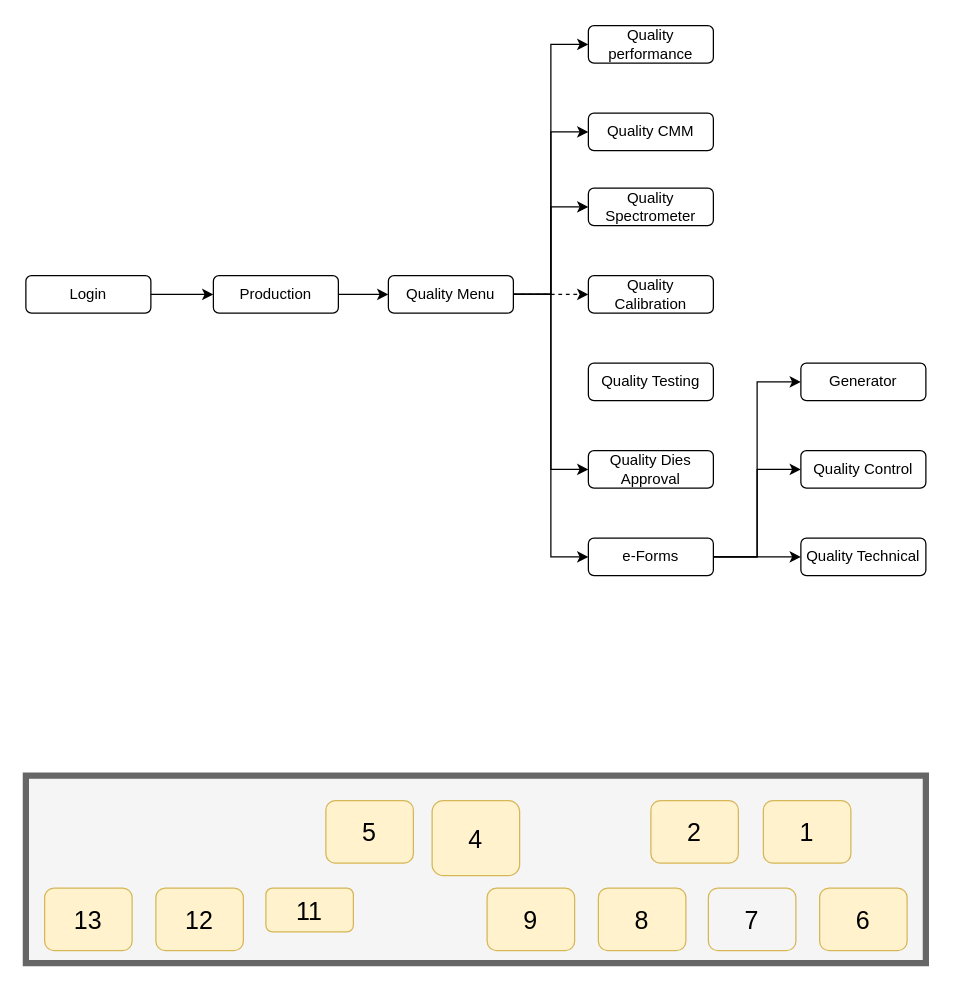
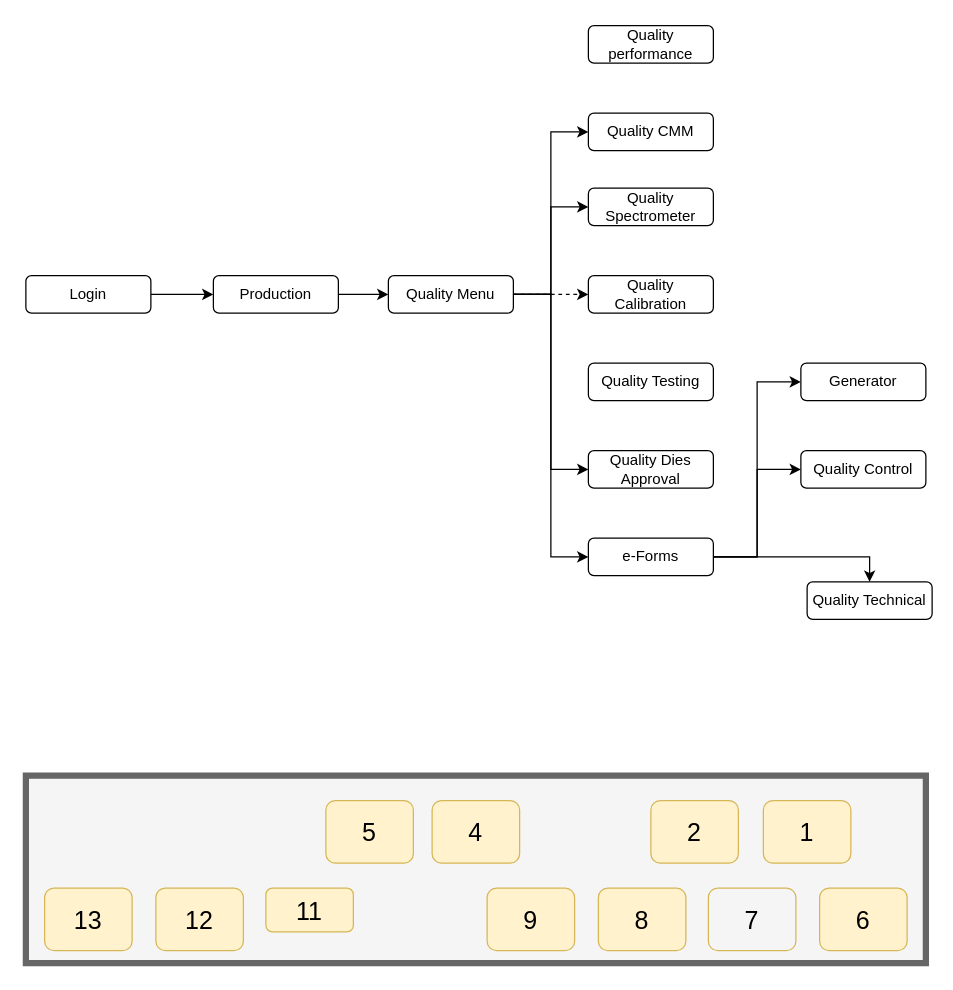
  <mxCell id="0" />
  <mxCell id="1" parent="0" />
  <mxCell id="2" value="" style="edgeStyle=orthogonalEdgeStyle;rounded=0;orthogonalLoop=1;jettySize=auto;html=1;" parent="1" source="3" target="5" edge="1"><mxGeometry relative="1" as="geometry" /></mxCell>
  <mxCell id="3" value="Login" style="rounded=1;whiteSpace=wrap;html=1;" parent="1" vertex="1"><mxGeometry x="20" y="220" width="100" height="30" as="geometry" /></mxCell>
  <mxCell id="4" value="" style="edgeStyle=orthogonalEdgeStyle;rounded=0;orthogonalLoop=1;jettySize=auto;html=1;" parent="1" source="5" target="12" edge="1"><mxGeometry relative="1" as="geometry" /></mxCell>
  <mxCell id="5" value="Production" style="rounded=1;whiteSpace=wrap;html=1;" parent="1" vertex="1"><mxGeometry x="170" y="220" width="100" height="30" as="geometry" /></mxCell>
  <mxCell id="6" value="" style="edgeStyle=orthogonalEdgeStyle;rounded=0;orthogonalLoop=1;jettySize=auto;html=1;dashed=1;" parent="1" source="12" target="23" edge="1"><mxGeometry relative="1" as="geometry" /></mxCell>
- <mxCell id="7" style="edgeStyle=orthogonalEdgeStyle;rounded=0;orthogonalLoop=1;jettySize=auto;html=1;entryX=0;entryY=0.5;entryDx=0;entryDy=0;" parent="1" source="12" target="20" edge="1"><mxGeometry relative="1" as="geometry" /></mxCell>
  <mxCell id="8" style="edgeStyle=orthogonalEdgeStyle;rounded=0;orthogonalLoop=1;jettySize=auto;html=1;entryX=0;entryY=0.5;entryDx=0;entryDy=0;" parent="1" source="12" target="21" edge="1"><mxGeometry relative="1" as="geometry" /></mxCell>
  <mxCell id="9" style="edgeStyle=orthogonalEdgeStyle;rounded=0;orthogonalLoop=1;jettySize=auto;html=1;entryX=0;entryY=0.5;entryDx=0;entryDy=0;" parent="1" source="12" target="25" edge="1"><mxGeometry relative="1" as="geometry" /></mxCell>
  <mxCell id="10" style="edgeStyle=orthogonalEdgeStyle;rounded=0;orthogonalLoop=1;jettySize=auto;html=1;entryX=0;entryY=0.5;entryDx=0;entryDy=0;" parent="1" source="12" target="16" edge="1"><mxGeometry relative="1" as="geometry" /></mxCell>
  <mxCell id="11" style="edgeStyle=orthogonalEdgeStyle;rounded=0;orthogonalLoop=1;jettySize=auto;html=1;entryX=0;entryY=0.5;entryDx=0;entryDy=0;" parent="1" source="12" target="22" edge="1"><mxGeometry relative="1" as="geometry" /></mxCell>
  <mxCell id="12" value="Quality Menu" style="rounded=1;whiteSpace=wrap;html=1;" parent="1" vertex="1"><mxGeometry x="310" y="220" width="100" height="30" as="geometry" /></mxCell>
  <mxCell id="13" style="edgeStyle=orthogonalEdgeStyle;rounded=0;orthogonalLoop=1;jettySize=auto;html=1;entryX=0;entryY=0.5;entryDx=0;entryDy=0;" parent="1" source="16" target="17" edge="1"><mxGeometry relative="1" as="geometry" /></mxCell>
  <mxCell id="14" style="edgeStyle=orthogonalEdgeStyle;rounded=0;orthogonalLoop=1;jettySize=auto;html=1;entryX=0;entryY=0.5;entryDx=0;entryDy=0;" parent="1" source="16" target="18" edge="1"><mxGeometry relative="1" as="geometry" /></mxCell>
  <mxCell id="15" style="edgeStyle=orthogonalEdgeStyle;rounded=0;orthogonalLoop=1;jettySize=auto;html=1;" parent="1" source="16" target="19" edge="1"><mxGeometry relative="1" as="geometry" /></mxCell>
  <mxCell id="16" value="e-Forms" style="rounded=1;whiteSpace=wrap;html=1;" parent="1" vertex="1"><mxGeometry x="470" y="430" width="100" height="30" as="geometry" /></mxCell>
  <mxCell id="17" value="Generator" style="rounded=1;whiteSpace=wrap;html=1;" parent="1" vertex="1"><mxGeometry x="640" y="290" width="100" height="30" as="geometry" /></mxCell>
  <mxCell id="18" value="Quality Control" style="rounded=1;whiteSpace=wrap;html=1;" parent="1" vertex="1"><mxGeometry x="640" y="360" width="100" height="30" as="geometry" /></mxCell>
- <mxCell id="19" value="Quality Technical" style="rounded=1;whiteSpace=wrap;html=1;" parent="1" vertex="1"><mxGeometry x="640" y="430" width="100" height="30" as="geometry" /></mxCell>
+ <mxCell id="19" value="Quality Technical" style="rounded=1;whiteSpace=wrap;html=1;" parent="1" vertex="1"><mxGeometry x="645" y="465" width="100" height="30" as="geometry" /></mxCell>
  <mxCell id="20" value="Quality performance" style="rounded=1;whiteSpace=wrap;html=1;" parent="1" vertex="1"><mxGeometry x="470" y="20" width="100" height="30" as="geometry" /></mxCell>
  <mxCell id="21" value="Quality CMM" style="rounded=1;whiteSpace=wrap;html=1;" parent="1" vertex="1"><mxGeometry x="470" y="90" width="100" height="30" as="geometry" /></mxCell>
  <mxCell id="22" value="Quality Spectrometer" style="rounded=1;whiteSpace=wrap;html=1;" parent="1" vertex="1"><mxGeometry x="470" y="150" width="100" height="30" as="geometry" /></mxCell>
  <mxCell id="23" value="Quality Calibration" style="rounded=1;whiteSpace=wrap;html=1;" parent="1" vertex="1"><mxGeometry x="470" y="220" width="100" height="30" as="geometry" /></mxCell>
  <mxCell id="24" value="Quality Testing" style="rounded=1;whiteSpace=wrap;html=1;" parent="1" vertex="1"><mxGeometry x="470" y="290" width="100" height="30" as="geometry" /></mxCell>
  <mxCell id="25" value="Quality Dies Approval" style="rounded=1;whiteSpace=wrap;html=1;" parent="1" vertex="1"><mxGeometry x="470" y="360" width="100" height="30" as="geometry" /></mxCell>
  <mxCell id="26" value="" style="rounded=0;whiteSpace=wrap;html=1;strokeWidth=5;fillColor=#f5f5f5;fontColor=#333333;strokeColor=#666666;" vertex="1" parent="1"><mxGeometry x="20" y="620" width="720" height="150" as="geometry" /></mxCell>
  <mxCell id="27" value="&lt;font style=&quot;font-size: 20px;&quot;&gt;1&lt;/font&gt;" style="rounded=1;whiteSpace=wrap;html=1;fillColor=#fff2cc;strokeColor=#d6b656;" vertex="1" parent="1"><mxGeometry x="610" y="640" width="70" height="50" as="geometry" /></mxCell>
  <mxCell id="28" value="&lt;font style=&quot;font-size: 20px;&quot;&gt;2&lt;/font&gt;" style="rounded=1;whiteSpace=wrap;html=1;fillColor=#fff2cc;strokeColor=#d6b656;" vertex="1" parent="1"><mxGeometry x="520" y="640" width="70" height="50" as="geometry" /></mxCell>
- <mxCell id="29" value="&lt;font style=&quot;font-size: 20px;&quot;&gt;4&lt;/font&gt;" style="rounded=1;whiteSpace=wrap;html=1;fillColor=#fff2cc;strokeColor=#d6b656;" vertex="1" parent="1"><mxGeometry x="345" y="640" width="70" height="60" as="geometry" /></mxCell>
+ <mxCell id="29" value="&lt;font style=&quot;font-size: 20px;&quot;&gt;4&lt;/font&gt;" style="rounded=1;whiteSpace=wrap;html=1;fillColor=#fff2cc;strokeColor=#d6b656;" vertex="1" parent="1"><mxGeometry x="345" y="640" width="70" height="50" as="geometry" /></mxCell>
  <mxCell id="30" value="&lt;font style=&quot;font-size: 20px;&quot;&gt;5&lt;/font&gt;" style="rounded=1;whiteSpace=wrap;html=1;fillColor=#fff2cc;strokeColor=#d6b656;" vertex="1" parent="1"><mxGeometry x="260" y="640" width="70" height="50" as="geometry" /></mxCell>
  <mxCell id="31" value="&lt;span style=&quot;font-size: 20px;&quot;&gt;9&lt;/span&gt;" style="rounded=1;whiteSpace=wrap;html=1;fillColor=#fff2cc;strokeColor=#d6b656;" vertex="1" parent="1"><mxGeometry x="389" y="710" width="70" height="50" as="geometry" /></mxCell>
  <mxCell id="32" value="&lt;font style=&quot;font-size: 20px;&quot;&gt;11&lt;/font&gt;" style="rounded=1;whiteSpace=wrap;html=1;fillColor=#fff2cc;strokeColor=#d6b656;" vertex="1" parent="1"><mxGeometry x="212" y="710" width="70" height="35" as="geometry" /></mxCell>
  <mxCell id="33" value="&lt;font style=&quot;font-size: 20px;&quot;&gt;12&lt;/font&gt;" style="rounded=1;whiteSpace=wrap;html=1;fillColor=#fff2cc;strokeColor=#d6b656;" vertex="1" parent="1"><mxGeometry x="124" y="710" width="70" height="50" as="geometry" /></mxCell>
  <mxCell id="34" value="&lt;font style=&quot;font-size: 20px;&quot;&gt;13&lt;/font&gt;" style="rounded=1;whiteSpace=wrap;html=1;fillColor=#fff2cc;strokeColor=#d6b656;" vertex="1" parent="1"><mxGeometry x="35" y="710" width="70" height="50" as="geometry" /></mxCell>
  <mxCell id="35" value="&lt;span style=&quot;font-size: 20px;&quot;&gt;8&lt;/span&gt;" style="rounded=1;whiteSpace=wrap;html=1;fillColor=#fff2cc;strokeColor=#d6b656;" vertex="1" parent="1"><mxGeometry x="478" y="710" width="70" height="50" as="geometry" /></mxCell>
  <mxCell id="36" value="&lt;span style=&quot;font-size: 20px;&quot;&gt;7&lt;/span&gt;" style="rounded=1;whiteSpace=wrap;html=1;fillColor=#f5f5f5;strokeColor=#d6b656;" vertex="1" parent="1"><mxGeometry x="566" y="710" width="70" height="50" as="geometry" /></mxCell>
  <mxCell id="37" value="&lt;span style=&quot;font-size: 20px;&quot;&gt;6&lt;/span&gt;" style="rounded=1;whiteSpace=wrap;html=1;fillColor=#fff2cc;strokeColor=#d6b656;" vertex="1" parent="1"><mxGeometry x="655" y="710" width="70" height="50" as="geometry" /></mxCell>
